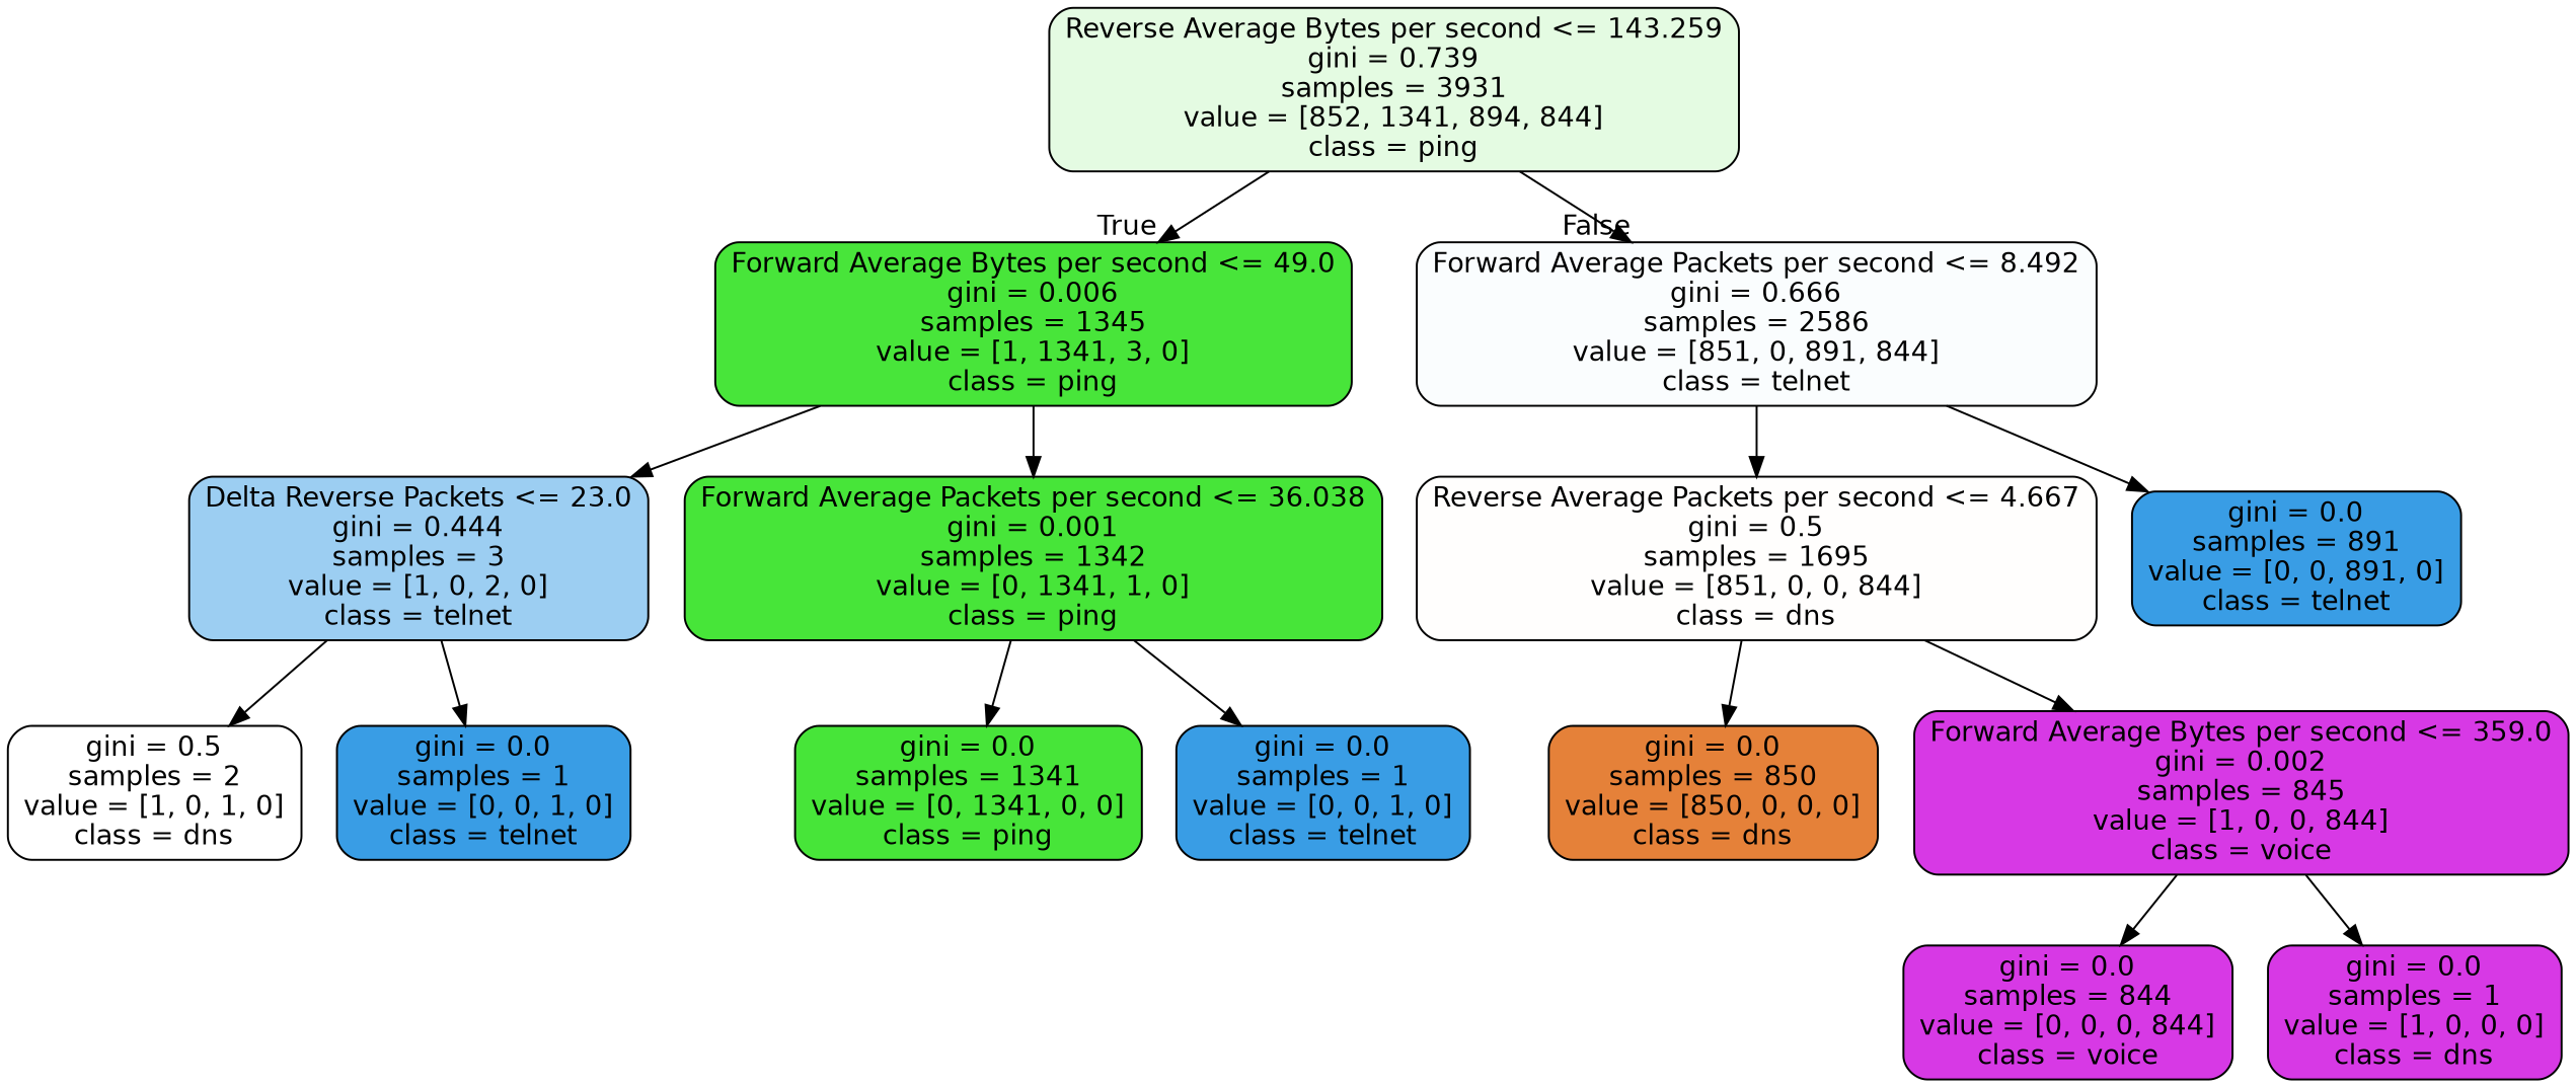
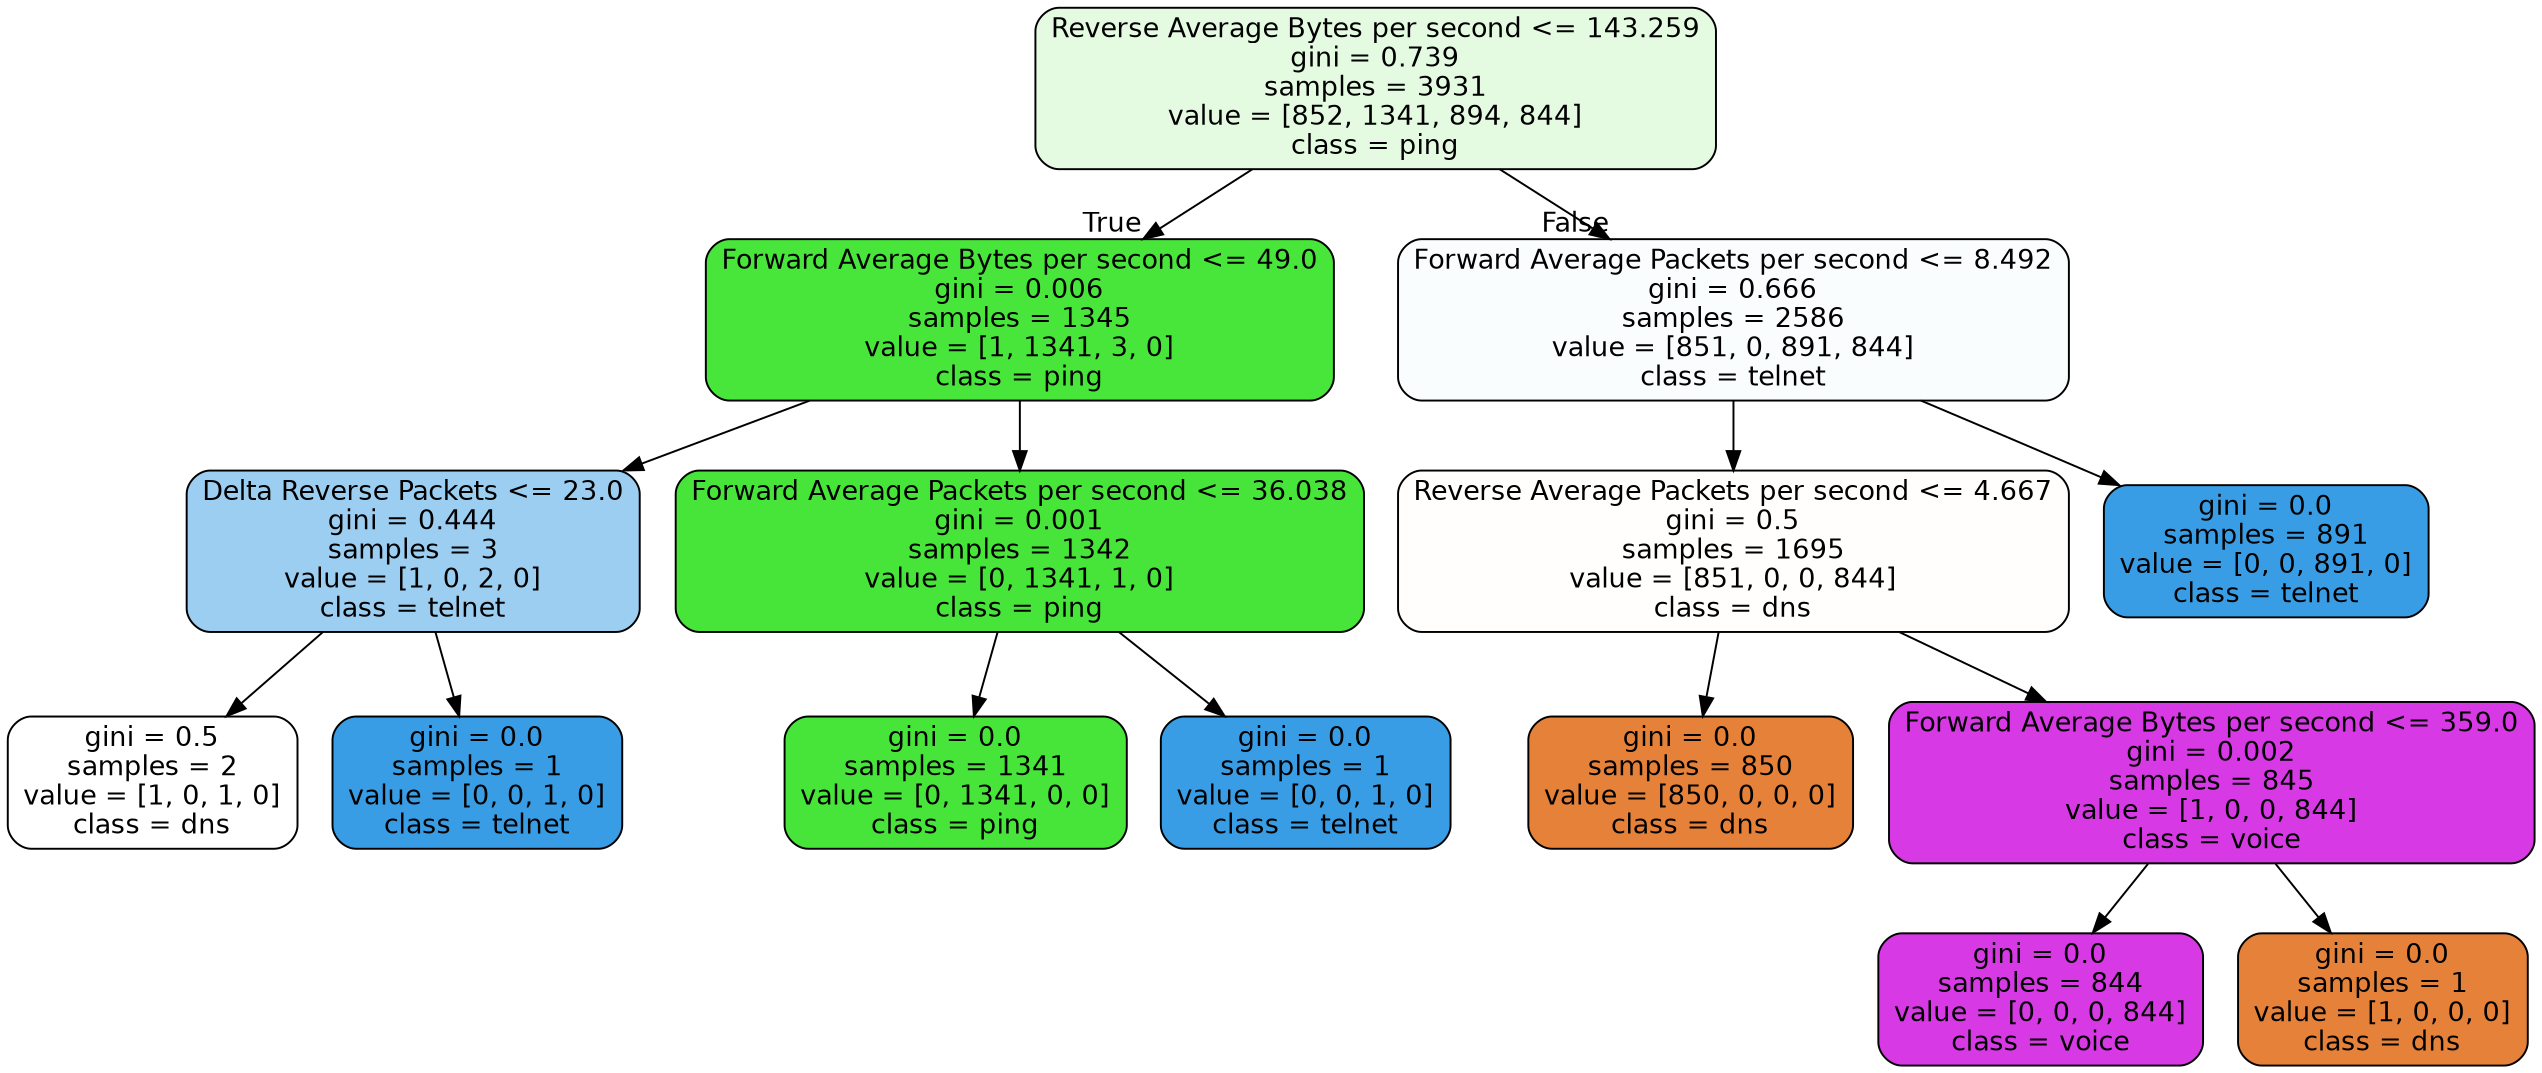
  digraph {
    node [color=black fillcolor="#399de5" fontname=helvetica shape=box style="filled, rounded"]
    edge [fontname=helvetica]
    n1 [fillcolor="#e4fbe2" label="Reverse Average Bytes per second <= 143.259\ngini = 0.739\nsamples = 3931\nvalue = [852, 1341, 894, 844]\nclass = ping"]
    n2 [fillcolor="#48e53a" label="Forward Average Bytes per second <= 49.0\ngini = 0.006\nsamples = 1345\nvalue = [1, 1341, 3, 0]\nclass = ping"]
    n3 [fillcolor="#fafdfe" label="Forward Average Packets per second <= 8.492\ngini = 0.666\nsamples = 2586\nvalue = [851, 0, 891, 844]\nclass = telnet"]
    n4 [fillcolor="#9ccef2" label="Delta Reverse Packets <= 23.0\ngini = 0.444\nsamples = 3\nvalue = [1, 0, 2, 0]\nclass = telnet"]
    n5 [fillcolor="#47e539" label="Forward Average Packets per second <= 36.038\ngini = 0.001\nsamples = 1342\nvalue = [0, 1341, 1, 0]\nclass = ping"]
    n6 [fillcolor="#ffffff" label="gini = 0.5\nsamples = 2\nvalue = [1, 0, 1, 0]\nclass = dns"]
    n7 [label="gini = 0.0\nsamples = 1\nvalue = [0, 0, 1, 0]\nclass = telnet"]
    n8 [fillcolor="#47e539" label="gini = 0.0\nsamples = 1341\nvalue = [0, 1341, 0, 0]\nclass = ping"]
    n9 [label="gini = 0.0\nsamples = 1\nvalue = [0, 0, 1, 0]\nclass = telnet"]
    n10 [fillcolor="#fffefd" label="Reverse Average Packets per second <= 4.667\ngini = 0.5\nsamples = 1695\nvalue = [851, 0, 0, 844]\nclass = dns"]
    n11 [label="gini = 0.0\nsamples = 891\nvalue = [0, 0, 891, 0]\nclass = telnet"]
    n12 [fillcolor="#e58139" label="gini = 0.0\nsamples = 850\nvalue = [850, 0, 0, 0]\nclass = dns"]
    n13 [fillcolor="#d739e5" label="Forward Average Bytes per second <= 359.0\ngini = 0.002\nsamples = 845\nvalue = [1, 0, 0, 844]\nclass = voice"]
    n14 [fillcolor="#d739e5" label="gini = 0.0\nsamples = 844\nvalue = [0, 0, 0, 844]\nclass = voice"]
-   n15 [fillcolor="#d739e5" label="gini = 0.0\nsamples = 1\nvalue = [1, 0, 0, 0]\nclass = dns"]
+   n15 [fillcolor="#e58139" label="gini = 0.0\nsamples = 1\nvalue = [1, 0, 0, 0]\nclass = dns"]
    n1 -> n2 [headlabel=True labelangle=45 labeldistance=2.5]
    n1 -> n3 [headlabel=False labelangle=-45 labeldistance=2.5]
    n2 -> n4
    n2 -> n5
    n3 -> n10
    n3 -> n11
    n4 -> n6
    n4 -> n7
    n5 -> n8
    n5 -> n9
    n10 -> n12
    n10 -> n13
    n13 -> n14
    n13 -> n15
  }
